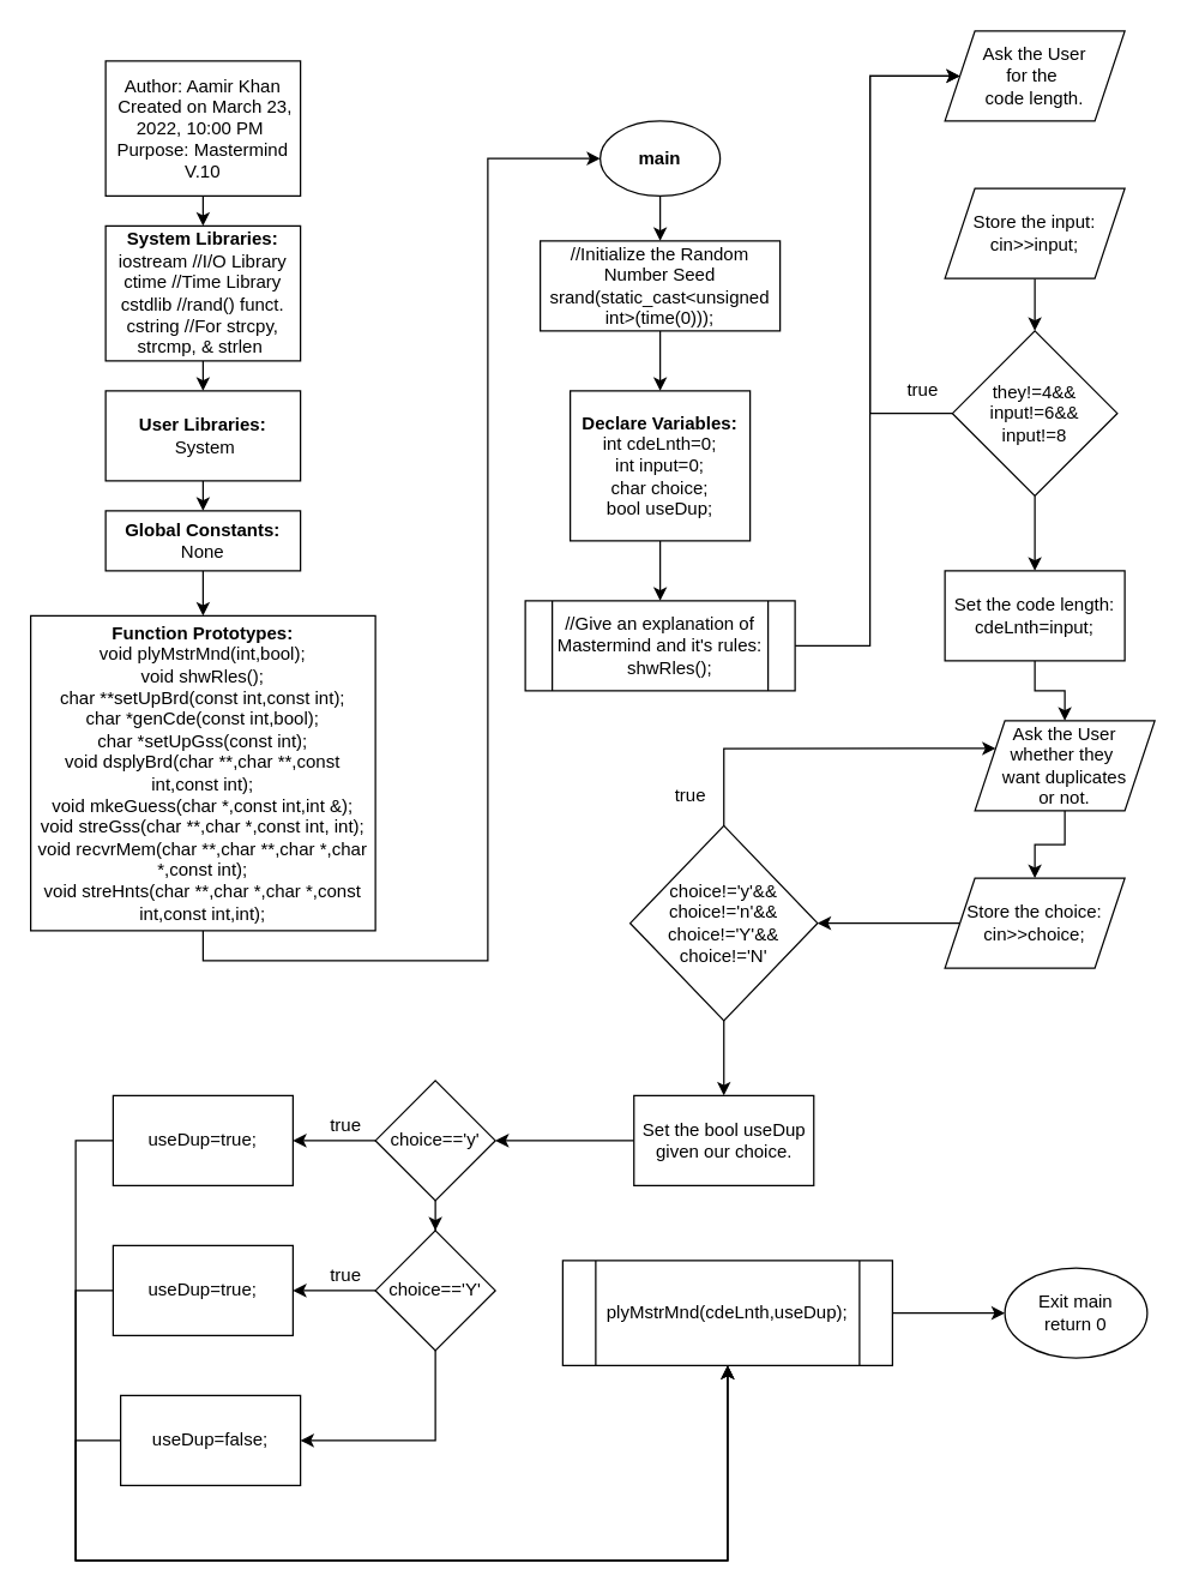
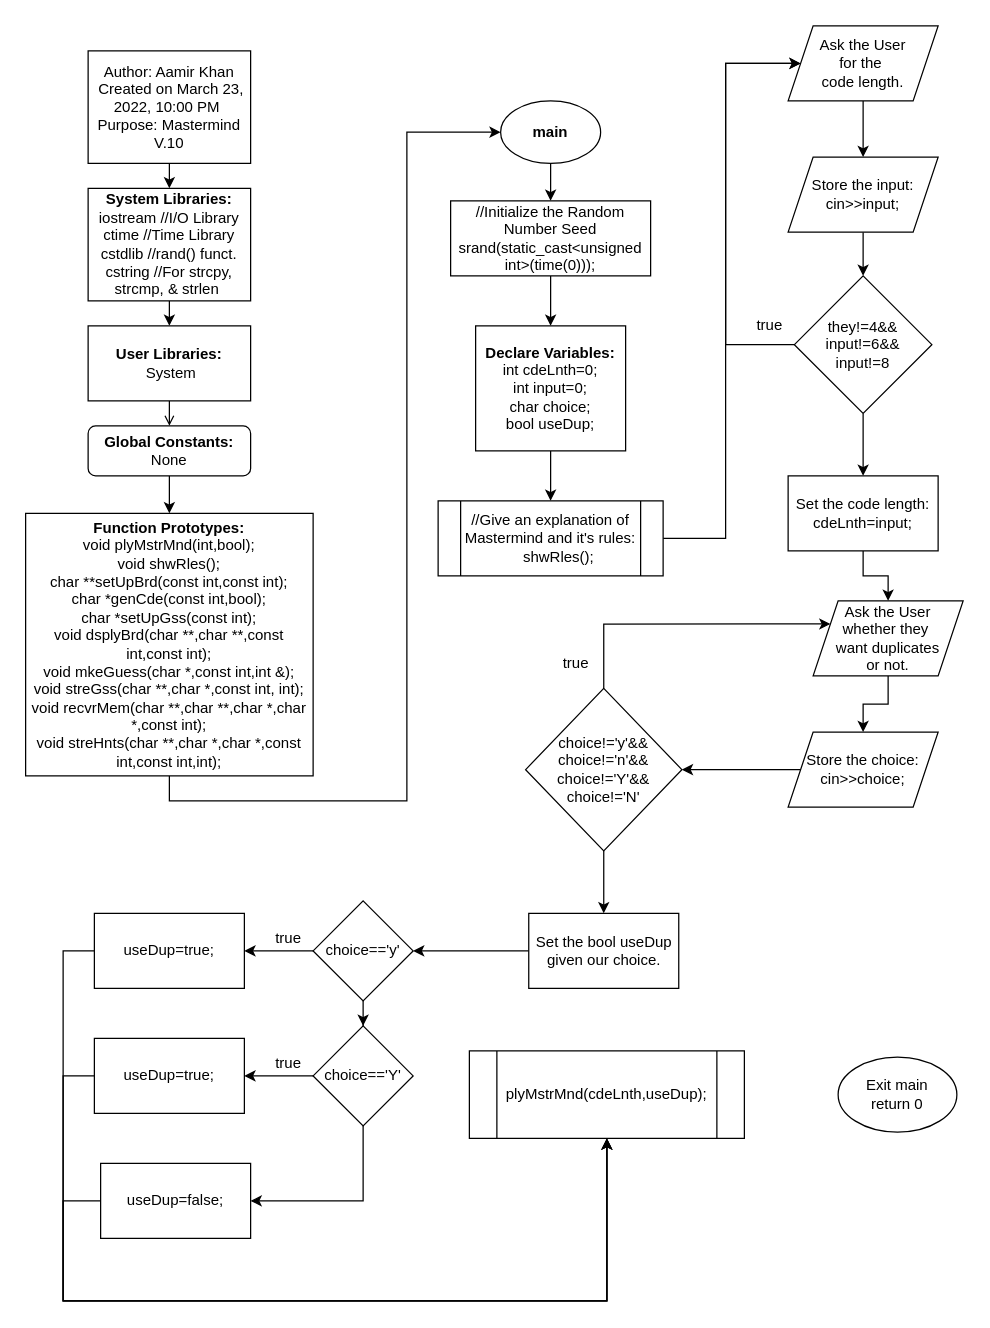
  <mxCell id="0" />
  <mxCell id="1" parent="0" />
  <mxCell id="2" style="edgeStyle=orthogonalEdgeStyle;rounded=0;orthogonalLoop=1;jettySize=auto;html=1;exitX=0.5;exitY=1;exitDx=0;exitDy=0;entryX=0.5;entryY=0;entryDx=0;entryDy=0;" parent="1" source="3" target="5" edge="1"><mxGeometry relative="1" as="geometry" /></mxCell>
  <mxCell id="3" value="&lt;div&gt;Author: Aamir Khan&lt;/div&gt;&lt;div&gt;&amp;nbsp;Created on March 23, 2022, 10:00 PM&lt;span&gt;&amp;nbsp;&lt;/span&gt;&lt;/div&gt;&lt;div&gt;&lt;span&gt;Purpose: Mastermind&lt;/span&gt;&lt;/div&gt;&lt;div&gt;&lt;span&gt;V.10&lt;/span&gt;&lt;/div&gt;" style="rounded=0;whiteSpace=wrap;html=1;" parent="1" vertex="1"><mxGeometry x="70" y="40" width="130" height="90" as="geometry" /></mxCell>
  <mxCell id="4" style="edgeStyle=orthogonalEdgeStyle;rounded=0;orthogonalLoop=1;jettySize=auto;html=1;exitX=0.5;exitY=1;exitDx=0;exitDy=0;entryX=0.5;entryY=0;entryDx=0;entryDy=0;" parent="1" source="5" target="7" edge="1"><mxGeometry relative="1" as="geometry" /></mxCell>
  <mxCell id="5" value="&lt;div&gt;&lt;b&gt;System Libraries:&lt;/b&gt;&lt;/div&gt;&lt;div&gt;iostream //I/O Library&lt;/div&gt;&lt;div&gt;ctime //Time Library&lt;/div&gt;&lt;div&gt;cstdlib //rand() funct.&lt;/div&gt;&lt;div&gt;cstring //For strcpy,&lt;/div&gt;&lt;div&gt;strcmp, &amp;amp; strlen&amp;nbsp;&lt;/div&gt;" style="rounded=0;whiteSpace=wrap;html=1;" parent="1" vertex="1"><mxGeometry x="70" y="150" width="130" height="90" as="geometry" /></mxCell>
- <mxCell id="6" style="edgeStyle=orthogonalEdgeStyle;rounded=0;orthogonalLoop=1;jettySize=auto;html=1;exitX=0.5;exitY=1;exitDx=0;exitDy=0;entryX=0.5;entryY=0;entryDx=0;entryDy=0;" parent="1" source="7" target="9" edge="1"><mxGeometry relative="1" as="geometry" /></mxCell>
+ <mxCell id="6" style="edgeStyle=orthogonalEdgeStyle;rounded=0;orthogonalLoop=1;jettySize=auto;html=1;exitX=0.5;exitY=1;exitDx=0;exitDy=0;entryX=0.5;entryY=0;entryDx=0;entryDy=0;endArrow=open;" parent="1" source="7" target="9" edge="1"><mxGeometry relative="1" as="geometry" /></mxCell>
  <mxCell id="7" value="&lt;b&gt;User Libraries:&lt;br&gt;&lt;/b&gt;&amp;nbsp;System" style="rounded=0;whiteSpace=wrap;html=1;" parent="1" vertex="1"><mxGeometry x="70" y="260" width="130" height="60" as="geometry" /></mxCell>
  <mxCell id="8" style="edgeStyle=orthogonalEdgeStyle;rounded=0;orthogonalLoop=1;jettySize=auto;html=1;exitX=0.5;exitY=1;exitDx=0;exitDy=0;entryX=0.5;entryY=0;entryDx=0;entryDy=0;" parent="1" source="9" target="11" edge="1"><mxGeometry relative="1" as="geometry" /></mxCell>
- <mxCell id="9" value="&lt;b&gt;Global Constants:&lt;/b&gt;&lt;br&gt;None" style="rounded=0;whiteSpace=wrap;html=1;" parent="1" vertex="1"><mxGeometry x="70" y="340" width="130" height="40" as="geometry" /></mxCell>
+ <mxCell id="9" value="&lt;b&gt;Global Constants:&lt;/b&gt;&lt;br&gt;None" style="whiteSpace=wrap;html=1;rounded=1;" parent="1" vertex="1"><mxGeometry x="70" y="340" width="130" height="40" as="geometry" /></mxCell>
  <mxCell id="10" style="edgeStyle=orthogonalEdgeStyle;rounded=0;orthogonalLoop=1;jettySize=auto;html=1;exitX=0.5;exitY=1;exitDx=0;exitDy=0;entryX=0;entryY=0.5;entryDx=0;entryDy=0;" parent="1" source="11" target="13" edge="1"><mxGeometry relative="1" as="geometry" /></mxCell>
  <mxCell id="11" value="&lt;b&gt;Function Prototypes:&lt;/b&gt;&lt;br&gt;&lt;div&gt;void plyMstrMnd(int,bool);&lt;br&gt;&lt;/div&gt;&lt;div&gt;void shwRles();&lt;br&gt;&lt;/div&gt;&lt;div&gt;char **setUpBrd(const int,const int);&lt;br&gt;&lt;/div&gt;&lt;div&gt;char *genCde(const int,bool);&lt;br&gt;&lt;/div&gt;&lt;div&gt;char *setUpGss(const int);&lt;br&gt;&lt;/div&gt;&lt;div&gt;void dsplyBrd(char **,char **,const int,const int);&lt;br&gt;&lt;/div&gt;&lt;div&gt;void mkeGuess(char *,const int,int &amp;amp;);&lt;br&gt;&lt;/div&gt;&lt;div&gt;void streGss(char **,char *,const int, int);&lt;br&gt;&lt;/div&gt;&lt;div&gt;void recvrMem(char **,char **,char *,char *,const int);&lt;br&gt;&lt;/div&gt;&lt;div&gt;void streHnts(char **,char *,char *,const int,const int,int);&lt;br&gt;&lt;/div&gt;" style="rounded=0;whiteSpace=wrap;html=1;" parent="1" vertex="1"><mxGeometry x="20" y="410" width="230" height="210" as="geometry" /></mxCell>
  <mxCell id="12" style="edgeStyle=orthogonalEdgeStyle;rounded=0;orthogonalLoop=1;jettySize=auto;html=1;exitX=0.5;exitY=1;exitDx=0;exitDy=0;entryX=0.5;entryY=0;entryDx=0;entryDy=0;" parent="1" source="13" target="15" edge="1"><mxGeometry relative="1" as="geometry" /></mxCell>
  <mxCell id="13" value="&lt;b&gt;main&lt;/b&gt;" style="ellipse;whiteSpace=wrap;html=1;" parent="1" vertex="1"><mxGeometry x="400" y="80" width="80" height="50" as="geometry" /></mxCell>
  <mxCell id="14" style="edgeStyle=orthogonalEdgeStyle;rounded=0;orthogonalLoop=1;jettySize=auto;html=1;exitX=0.5;exitY=1;exitDx=0;exitDy=0;entryX=0.5;entryY=0;entryDx=0;entryDy=0;" parent="1" source="15" target="17" edge="1"><mxGeometry relative="1" as="geometry" /></mxCell>
  <mxCell id="15" value="&lt;div&gt;//Initialize the Random Number Seed&lt;/div&gt;&lt;div&gt;&lt;span&gt;srand(static_cast&amp;lt;unsigned int&amp;gt;(time(0)));&lt;/span&gt;&lt;br&gt;&lt;/div&gt;" style="rounded=0;whiteSpace=wrap;html=1;" parent="1" vertex="1"><mxGeometry x="360" y="160" width="160" height="60" as="geometry" /></mxCell>
  <mxCell id="16" style="edgeStyle=orthogonalEdgeStyle;rounded=0;orthogonalLoop=1;jettySize=auto;html=1;exitX=0.5;exitY=1;exitDx=0;exitDy=0;entryX=0.5;entryY=0;entryDx=0;entryDy=0;" parent="1" source="17" target="19" edge="1"><mxGeometry relative="1" as="geometry" /></mxCell>
  <mxCell id="17" value="&lt;b&gt;Declare Variables:&lt;/b&gt;&lt;br&gt;&lt;div&gt;&lt;div&gt;int cdeLnth=0;&lt;/div&gt;&lt;div&gt;int input=0;&lt;/div&gt;&lt;div&gt;&lt;span&gt;char choice;&lt;/span&gt;&lt;/div&gt;&lt;div&gt;&lt;span&gt;bool useDup;&lt;/span&gt;&lt;/div&gt;&lt;/div&gt;" style="rounded=0;whiteSpace=wrap;html=1;" parent="1" vertex="1"><mxGeometry x="380" y="260" width="120" height="100" as="geometry" /></mxCell>
  <mxCell id="18" style="edgeStyle=orthogonalEdgeStyle;rounded=0;orthogonalLoop=1;jettySize=auto;html=1;exitX=1;exitY=0.5;exitDx=0;exitDy=0;entryX=0;entryY=0.5;entryDx=0;entryDy=0;" parent="1" source="19" target="21" edge="1"><mxGeometry relative="1" as="geometry"><Array as="points"><mxPoint x="580" y="430" /><mxPoint x="580" y="50" /></Array></mxGeometry></mxCell>
  <mxCell id="19" value="&lt;div&gt;//Give an explanation of Mastermind and it's rules:&lt;/div&gt;&lt;div&gt;&amp;nbsp; &amp;nbsp; shwRles();&lt;/div&gt;" style="shape=process;whiteSpace=wrap;html=1;backgroundOutline=1;" parent="1" vertex="1"><mxGeometry x="350" y="400" width="180" height="60" as="geometry" /></mxCell>
+ <mxCell id="20" style="edgeStyle=orthogonalEdgeStyle;rounded=0;orthogonalLoop=1;jettySize=auto;html=1;exitX=0.5;exitY=1;exitDx=0;exitDy=0;entryX=0.5;entryY=0;entryDx=0;entryDy=0;" parent="1" source="21" target="23" edge="1"><mxGeometry relative="1" as="geometry" /></mxCell>
  <mxCell id="21" value="Ask the User&lt;br&gt;for the&amp;nbsp;&lt;br&gt;code length." style="shape=parallelogram;perimeter=parallelogramPerimeter;whiteSpace=wrap;html=1;fixedSize=1;" parent="1" vertex="1"><mxGeometry x="630" y="20" width="120" height="60" as="geometry" /></mxCell>
  <mxCell id="22" style="edgeStyle=orthogonalEdgeStyle;rounded=0;orthogonalLoop=1;jettySize=auto;html=1;exitX=0.5;exitY=1;exitDx=0;exitDy=0;entryX=0.5;entryY=0;entryDx=0;entryDy=0;" parent="1" source="23" target="26" edge="1"><mxGeometry relative="1" as="geometry" /></mxCell>
  <mxCell id="23" value="Store the input:&lt;br&gt;cin&amp;gt;&amp;gt;input;" style="shape=parallelogram;perimeter=parallelogramPerimeter;whiteSpace=wrap;html=1;fixedSize=1;" parent="1" vertex="1"><mxGeometry x="630" y="125" width="120" height="60" as="geometry" /></mxCell>
  <mxCell id="24" style="edgeStyle=orthogonalEdgeStyle;rounded=0;orthogonalLoop=1;jettySize=auto;html=1;exitX=0;exitY=0.5;exitDx=0;exitDy=0;entryX=0;entryY=0.5;entryDx=0;entryDy=0;" parent="1" source="26" target="21" edge="1"><mxGeometry relative="1" as="geometry"><Array as="points"><mxPoint x="580" y="275" /><mxPoint x="580" y="50" /></Array></mxGeometry></mxCell>
  <mxCell id="25" style="edgeStyle=orthogonalEdgeStyle;rounded=0;orthogonalLoop=1;jettySize=auto;html=1;exitX=0.5;exitY=1;exitDx=0;exitDy=0;entryX=0.5;entryY=0;entryDx=0;entryDy=0;" parent="1" source="26" target="29" edge="1"><mxGeometry relative="1" as="geometry" /></mxCell>
  <mxCell id="26" value="they!=4&amp;amp;&amp;amp;&lt;br&gt;input!=6&amp;amp;&amp;amp;&lt;br&gt;input!=8" style="rhombus;whiteSpace=wrap;html=1;" parent="1" vertex="1"><mxGeometry x="635" y="220" width="110" height="110" as="geometry" /></mxCell>
  <mxCell id="27" value="true" style="text;html=1;align=center;verticalAlign=middle;resizable=0;points=[];autosize=1;strokeColor=none;fillColor=none;" parent="1" vertex="1"><mxGeometry x="595" y="250" width="40" height="20" as="geometry" /></mxCell>
  <mxCell id="28" style="edgeStyle=orthogonalEdgeStyle;rounded=0;orthogonalLoop=1;jettySize=auto;html=1;exitX=0.5;exitY=1;exitDx=0;exitDy=0;entryX=0.5;entryY=0;entryDx=0;entryDy=0;" parent="1" source="29" target="31" edge="1"><mxGeometry relative="1" as="geometry" /></mxCell>
  <mxCell id="29" value="Set the code length:&lt;br&gt;cdeLnth=input;" style="rounded=0;whiteSpace=wrap;html=1;" parent="1" vertex="1"><mxGeometry x="630" y="380" width="120" height="60" as="geometry" /></mxCell>
  <mxCell id="30" style="edgeStyle=orthogonalEdgeStyle;rounded=0;orthogonalLoop=1;jettySize=auto;html=1;exitX=0.5;exitY=1;exitDx=0;exitDy=0;entryX=0.5;entryY=0;entryDx=0;entryDy=0;" parent="1" source="31" target="33" edge="1"><mxGeometry relative="1" as="geometry" /></mxCell>
  <mxCell id="31" value="Ask the User&lt;br&gt;whether they&amp;nbsp;&lt;br&gt;want duplicates&lt;br&gt;or not." style="shape=parallelogram;perimeter=parallelogramPerimeter;whiteSpace=wrap;html=1;fixedSize=1;" parent="1" vertex="1"><mxGeometry x="650" y="480" width="120" height="60" as="geometry" /></mxCell>
  <mxCell id="32" style="edgeStyle=orthogonalEdgeStyle;rounded=0;orthogonalLoop=1;jettySize=auto;html=1;exitX=0;exitY=0.5;exitDx=0;exitDy=0;entryX=1;entryY=0.5;entryDx=0;entryDy=0;" parent="1" source="33" target="36" edge="1"><mxGeometry relative="1" as="geometry"><Array as="points"><mxPoint x="600" y="615" /><mxPoint x="600" y="615" /></Array></mxGeometry></mxCell>
  <mxCell id="33" value="Store the choice:&lt;br&gt;cin&amp;gt;&amp;gt;choice;" style="shape=parallelogram;perimeter=parallelogramPerimeter;whiteSpace=wrap;html=1;fixedSize=1;" parent="1" vertex="1"><mxGeometry x="630" y="585" width="120" height="60" as="geometry" /></mxCell>
  <mxCell id="34" style="edgeStyle=orthogonalEdgeStyle;rounded=0;orthogonalLoop=1;jettySize=auto;html=1;exitX=0.5;exitY=1;exitDx=0;exitDy=0;entryX=0.5;entryY=0;entryDx=0;entryDy=0;" parent="1" source="36" target="38" edge="1"><mxGeometry relative="1" as="geometry" /></mxCell>
  <mxCell id="35" style="edgeStyle=orthogonalEdgeStyle;rounded=0;orthogonalLoop=1;jettySize=auto;html=1;exitX=0.5;exitY=0;exitDx=0;exitDy=0;entryX=0;entryY=0.25;entryDx=0;entryDy=0;" edge="1" parent="1" source="36" target="31"><mxGeometry relative="1" as="geometry"><Array as="points"><mxPoint x="483" y="499" /></Array></mxGeometry></mxCell>
  <mxCell id="36" value="choice!='y'&amp;amp;&amp;amp;&lt;br&gt;choice!='n'&amp;amp;&amp;amp;&lt;br&gt;choice!='Y'&amp;amp;&amp;amp;&lt;br&gt;choice!='N'" style="rhombus;whiteSpace=wrap;html=1;" parent="1" vertex="1"><mxGeometry x="420" y="550" width="125" height="130" as="geometry" /></mxCell>
  <mxCell id="37" style="edgeStyle=orthogonalEdgeStyle;rounded=0;orthogonalLoop=1;jettySize=auto;html=1;exitX=0;exitY=0.5;exitDx=0;exitDy=0;entryX=1;entryY=0.5;entryDx=0;entryDy=0;" parent="1" source="38" target="41" edge="1"><mxGeometry relative="1" as="geometry" /></mxCell>
  <mxCell id="38" value="Set the bool useDup&lt;br&gt;given our choice." style="rounded=0;whiteSpace=wrap;html=1;" parent="1" vertex="1"><mxGeometry x="422.5" y="730" width="120" height="60" as="geometry" /></mxCell>
  <mxCell id="39" style="edgeStyle=orthogonalEdgeStyle;rounded=0;orthogonalLoop=1;jettySize=auto;html=1;exitX=0;exitY=0.5;exitDx=0;exitDy=0;entryX=1;entryY=0.5;entryDx=0;entryDy=0;" parent="1" source="41" target="43" edge="1"><mxGeometry relative="1" as="geometry" /></mxCell>
  <mxCell id="40" style="edgeStyle=orthogonalEdgeStyle;rounded=0;orthogonalLoop=1;jettySize=auto;html=1;exitX=0.5;exitY=1;exitDx=0;exitDy=0;" parent="1" source="41" target="49" edge="1"><mxGeometry relative="1" as="geometry" /></mxCell>
  <mxCell id="41" value="choice=='y'" style="rhombus;whiteSpace=wrap;html=1;" parent="1" vertex="1"><mxGeometry x="250" y="720" width="80" height="80" as="geometry" /></mxCell>
  <mxCell id="42" style="edgeStyle=orthogonalEdgeStyle;rounded=0;orthogonalLoop=1;jettySize=auto;html=1;exitX=0;exitY=0.5;exitDx=0;exitDy=0;entryX=0.5;entryY=1;entryDx=0;entryDy=0;" parent="1" source="43" target="54" edge="1"><mxGeometry relative="1" as="geometry"><Array as="points"><mxPoint x="50" y="760" /><mxPoint x="50" y="1040" /><mxPoint x="485" y="1040" /></Array></mxGeometry></mxCell>
  <mxCell id="43" value="useDup=true;" style="rounded=0;whiteSpace=wrap;html=1;" parent="1" vertex="1"><mxGeometry x="75" y="730" width="120" height="60" as="geometry" /></mxCell>
  <mxCell id="44" value="true" style="text;html=1;align=center;verticalAlign=middle;resizable=0;points=[];autosize=1;strokeColor=none;fillColor=none;" parent="1" vertex="1"><mxGeometry x="210" y="740" width="40" height="20" as="geometry" /></mxCell>
  <mxCell id="45" style="edgeStyle=orthogonalEdgeStyle;rounded=0;orthogonalLoop=1;jettySize=auto;html=1;exitX=0;exitY=0.5;exitDx=0;exitDy=0;entryX=0.5;entryY=1;entryDx=0;entryDy=0;" parent="1" source="46" target="54" edge="1"><mxGeometry relative="1" as="geometry"><Array as="points"><mxPoint x="50" y="860" /><mxPoint x="50" y="1040" /><mxPoint x="485" y="1040" /></Array></mxGeometry></mxCell>
  <mxCell id="46" value="&lt;span&gt;useDup=true;&lt;/span&gt;" style="rounded=0;whiteSpace=wrap;html=1;" parent="1" vertex="1"><mxGeometry x="75" y="830" width="120" height="60" as="geometry" /></mxCell>
  <mxCell id="47" style="edgeStyle=orthogonalEdgeStyle;rounded=0;orthogonalLoop=1;jettySize=auto;html=1;exitX=0;exitY=0.5;exitDx=0;exitDy=0;entryX=1;entryY=0.5;entryDx=0;entryDy=0;" parent="1" source="49" target="46" edge="1"><mxGeometry relative="1" as="geometry" /></mxCell>
  <mxCell id="48" style="edgeStyle=orthogonalEdgeStyle;rounded=0;orthogonalLoop=1;jettySize=auto;html=1;exitX=0.5;exitY=1;exitDx=0;exitDy=0;entryX=1;entryY=0.5;entryDx=0;entryDy=0;" parent="1" source="49" target="52" edge="1"><mxGeometry relative="1" as="geometry" /></mxCell>
  <mxCell id="49" value="choice=='Y'" style="rhombus;whiteSpace=wrap;html=1;" parent="1" vertex="1"><mxGeometry x="250" y="820" width="80" height="80" as="geometry" /></mxCell>
  <mxCell id="50" value="true" style="text;html=1;align=center;verticalAlign=middle;resizable=0;points=[];autosize=1;strokeColor=none;fillColor=none;" parent="1" vertex="1"><mxGeometry x="210" y="840" width="40" height="20" as="geometry" /></mxCell>
  <mxCell id="51" style="edgeStyle=orthogonalEdgeStyle;rounded=0;orthogonalLoop=1;jettySize=auto;html=1;exitX=0;exitY=0.5;exitDx=0;exitDy=0;entryX=0.5;entryY=1;entryDx=0;entryDy=0;" parent="1" source="52" target="54" edge="1"><mxGeometry relative="1" as="geometry"><Array as="points"><mxPoint x="50" y="960" /><mxPoint x="50" y="1040" /><mxPoint x="485" y="1040" /></Array></mxGeometry></mxCell>
  <mxCell id="52" value="&lt;span&gt;useDup=false;&lt;/span&gt;" style="rounded=0;whiteSpace=wrap;html=1;" parent="1" vertex="1"><mxGeometry x="80" y="930" width="120" height="60" as="geometry" /></mxCell>
- <mxCell id="53" style="edgeStyle=orthogonalEdgeStyle;rounded=0;orthogonalLoop=1;jettySize=auto;html=1;exitX=1;exitY=0.5;exitDx=0;exitDy=0;entryX=0;entryY=0.5;entryDx=0;entryDy=0;" parent="1" source="54" target="55" edge="1"><mxGeometry relative="1" as="geometry" /></mxCell>
  <mxCell id="54" value="plyMstrMnd(cdeLnth,useDup);" style="shape=process;whiteSpace=wrap;html=1;backgroundOutline=1;" parent="1" vertex="1"><mxGeometry x="375" y="840" width="220" height="70" as="geometry" /></mxCell>
  <mxCell id="55" value="Exit main&lt;br&gt;return 0" style="ellipse;whiteSpace=wrap;html=1;" parent="1" vertex="1"><mxGeometry x="670" y="845" width="95" height="60" as="geometry" /></mxCell>
  <mxCell id="56" value="true" style="text;html=1;align=center;verticalAlign=middle;resizable=0;points=[];autosize=1;strokeColor=none;fillColor=none;" vertex="1" parent="1"><mxGeometry x="440" y="520" width="40" height="20" as="geometry" /></mxCell>
